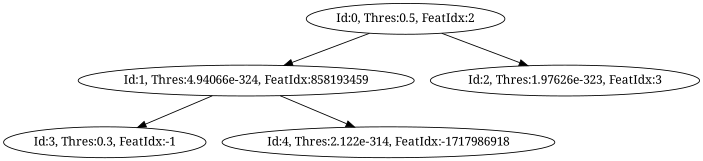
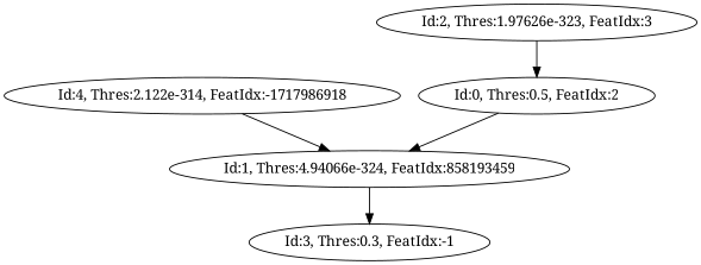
  digraph {
    fontname="Noto Serif"
    node [fontname="Noto Serif"]
    edge [fontname="Noto Serif"]
    n1 [label="Id:0, Thres:0.5, FeatIdx:2"]
    n2 [label="Id:1, Thres:4.94066e-324, FeatIdx:858193459"]
    n3 [label="Id:2, Thres:1.97626e-323, FeatIdx:3"]
    n4 [label="Id:3, Thres:0.3, FeatIdx:-1"]
    n5 [label="Id:4, Thres:2.122e-314, FeatIdx:-1717986918"]
    n1 -> n2
-   n1 -> n3
+   n3 -> n1
    n2 -> n4
-   n2 -> n5
+   n5 -> n2
  }
